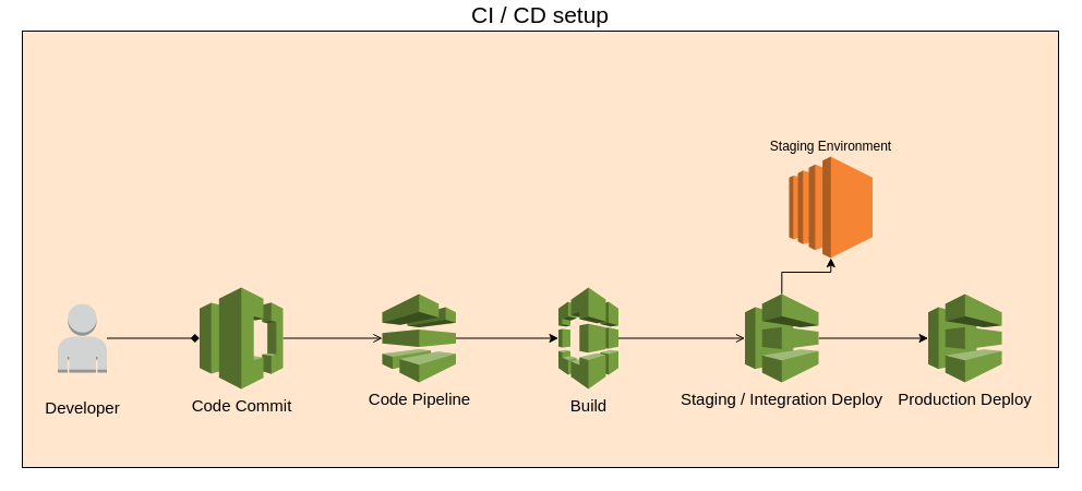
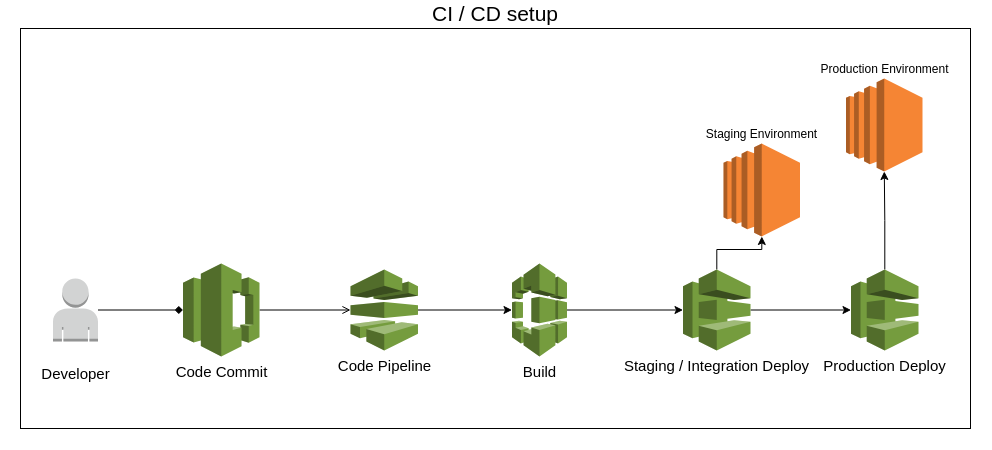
  <mxCell id="0" />
  <mxCell id="1" parent="0" />
- <mxCell id="2" value="CI / CD setup" style="rounded=1;whiteSpace=wrap;html=1;fontSize=21;arcSize=0;labelPosition=center;verticalLabelPosition=top;align=center;verticalAlign=bottom;fillColor=#ffe6cc;" vertex="1" parent="1"><mxGeometry x="20" y="20" width="950" height="400" as="geometry" /></mxCell>
+ <mxCell id="2" value="CI / CD setup" style="rounded=1;whiteSpace=wrap;html=1;fontSize=21;arcSize=0;labelPosition=center;verticalLabelPosition=top;align=center;verticalAlign=bottom;" vertex="1" parent="1"><mxGeometry x="20" y="20" width="950" height="400" as="geometry" /></mxCell>
  <mxCell id="3" style="edgeStyle=orthogonalEdgeStyle;rounded=0;orthogonalLoop=1;jettySize=auto;html=1;entryX=0;entryY=0.5;entryDx=0;entryDy=0;entryPerimeter=0;fontSize=15;endArrow=open;" edge="1" parent="1" source="4" target="17"><mxGeometry relative="1" as="geometry" /></mxCell>
  <mxCell id="4" value="Code Commit" style="outlineConnect=0;dashed=0;verticalLabelPosition=bottom;verticalAlign=top;align=center;html=1;shape=mxgraph.aws3.codecommit;fillColor=#759C3E;gradientColor=none;fontSize=15;" vertex="1" parent="1"><mxGeometry x="182.5" y="255" width="76.5" height="93" as="geometry" /></mxCell>
- <mxCell id="5" style="edgeStyle=orthogonalEdgeStyle;rounded=0;orthogonalLoop=1;jettySize=auto;html=1;endArrow=open;" edge="1" parent="1" source="6" target="9"><mxGeometry relative="1" as="geometry" /></mxCell>
+ <mxCell id="5" style="edgeStyle=orthogonalEdgeStyle;rounded=0;orthogonalLoop=1;jettySize=auto;html=1;" edge="1" parent="1" source="6" target="9"><mxGeometry relative="1" as="geometry" /></mxCell>
  <mxCell id="6" value="Build" style="outlineConnect=0;dashed=0;verticalLabelPosition=bottom;verticalAlign=top;align=center;html=1;shape=mxgraph.aws3.codebuild;fillColor=#759C3E;gradientColor=none;fontSize=15;" vertex="1" parent="1"><mxGeometry x="511.5" y="255" width="55" height="93" as="geometry" /></mxCell>
  <mxCell id="7" style="edgeStyle=orthogonalEdgeStyle;rounded=0;orthogonalLoop=1;jettySize=auto;html=1;" edge="1" parent="1" source="9" target="13"><mxGeometry relative="1" as="geometry" /></mxCell>
  <mxCell id="8" style="edgeStyle=orthogonalEdgeStyle;rounded=0;orthogonalLoop=1;jettySize=auto;html=1;fontSize=15;" edge="1" parent="1" source="9" target="14"><mxGeometry relative="1" as="geometry" /></mxCell>
  <mxCell id="9" value="Staging / Integration Deploy" style="outlineConnect=0;dashed=0;verticalLabelPosition=bottom;verticalAlign=top;align=center;html=1;shape=mxgraph.aws3.codedeploy;fillColor=#759C3E;gradientColor=none;fontSize=15;" vertex="1" parent="1"><mxGeometry x="682.5" y="261" width="67.5" height="81" as="geometry" /></mxCell>
  <mxCell id="10" style="edgeStyle=orthogonalEdgeStyle;rounded=0;orthogonalLoop=1;jettySize=auto;html=1;endArrow=diamond;" edge="1" parent="1" source="11" target="4"><mxGeometry relative="1" as="geometry" /></mxCell>
  <mxCell id="11" value="Developer" style="outlineConnect=0;dashed=0;verticalLabelPosition=bottom;verticalAlign=middle;align=center;html=1;shape=mxgraph.aws3.user;fillColor=#D2D3D3;gradientColor=none;fontSize=15;" vertex="1" parent="1"><mxGeometry x="52.5" y="270" width="45" height="63" as="geometry" /></mxCell>
+ <mxCell id="12" style="edgeStyle=orthogonalEdgeStyle;rounded=0;orthogonalLoop=1;jettySize=auto;html=1;fontSize=15;" edge="1" parent="1" source="13" target="15"><mxGeometry relative="1" as="geometry" /></mxCell>
  <mxCell id="13" value="Production Deploy" style="outlineConnect=0;dashed=0;verticalLabelPosition=bottom;verticalAlign=top;align=center;html=1;shape=mxgraph.aws3.codedeploy;fillColor=#759C3E;gradientColor=none;fontSize=15;" vertex="1" parent="1"><mxGeometry x="850.5" y="261" width="67.5" height="81" as="geometry" /></mxCell>
  <mxCell id="14" value="Staging Environment" style="outlineConnect=0;dashed=0;verticalLabelPosition=top;verticalAlign=bottom;align=center;html=1;shape=mxgraph.aws3.ec2;fillColor=#F58534;gradientColor=none;labelPosition=center;" vertex="1" parent="1"><mxGeometry x="723" y="135" width="76.5" height="93" as="geometry" /></mxCell>
+ <mxCell id="15" value="Production Environment" style="outlineConnect=0;dashed=0;verticalLabelPosition=top;verticalAlign=bottom;align=center;html=1;shape=mxgraph.aws3.ec2;fillColor=#F58534;gradientColor=none;labelPosition=center;" vertex="1" parent="1"><mxGeometry x="845.5" y="70" width="76.5" height="93" as="geometry" /></mxCell>
  <mxCell id="16" style="edgeStyle=orthogonalEdgeStyle;rounded=0;orthogonalLoop=1;jettySize=auto;html=1;fontSize=15;" edge="1" parent="1" source="17" target="6"><mxGeometry relative="1" as="geometry" /></mxCell>
  <mxCell id="17" value="Code Pipeline" style="outlineConnect=0;dashed=0;verticalLabelPosition=bottom;verticalAlign=top;align=center;html=1;shape=mxgraph.aws3.codepipeline;fillColor=#759C3E;gradientColor=none;fontSize=15;" vertex="1" parent="1"><mxGeometry x="350" y="261" width="67.5" height="81" as="geometry" /></mxCell>
